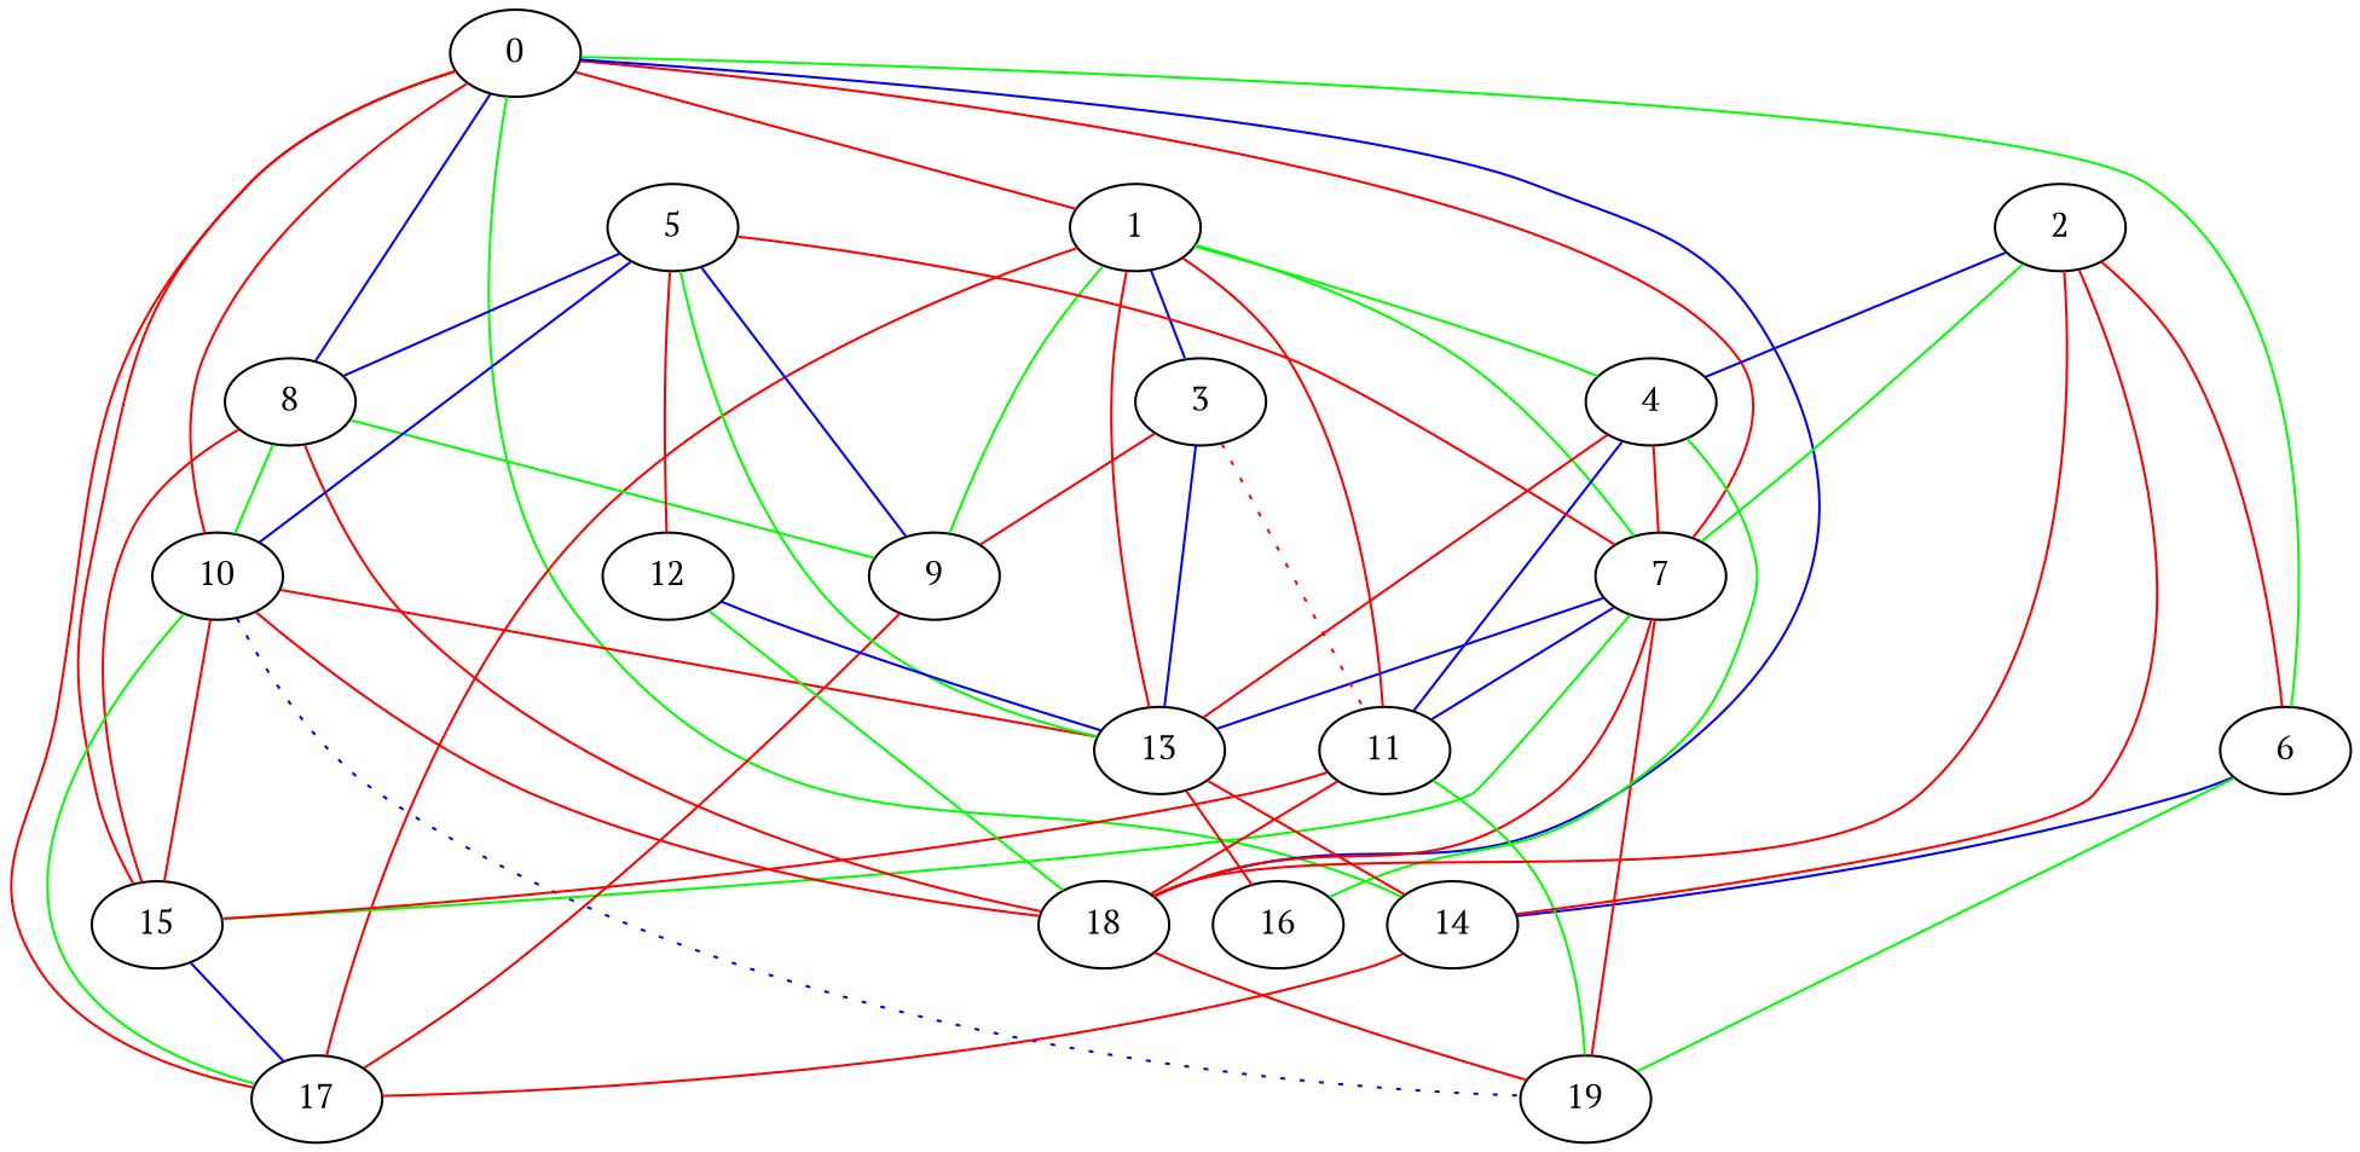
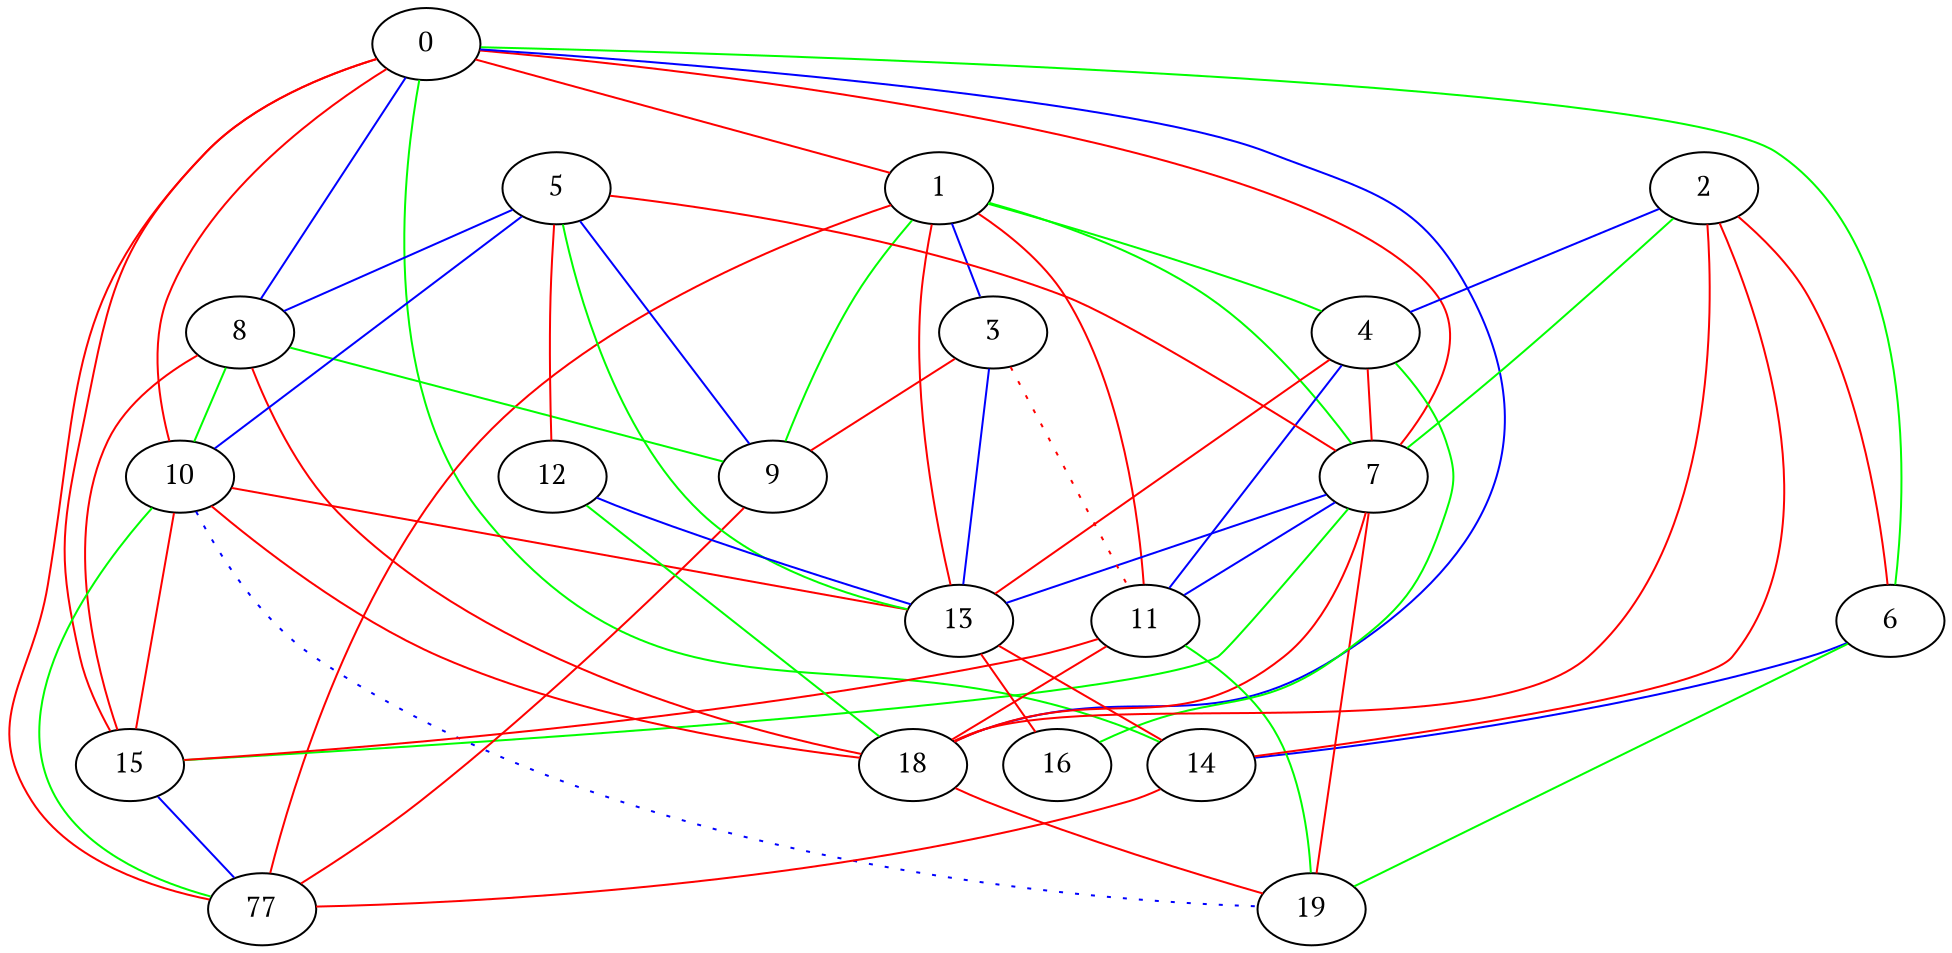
  graph {
    fontname="PT Serif"
    node [fontname="PT Serif"]
    edge [color=red fontname="PT Serif"]
    0
    1
    6
    7
    8
    10
    14
    15
-   17
+   17 [label=77]
    18
    3
    4
    9
    11
    13
    19
    16
    2
    5
    12
    0 -- 1
    0 -- 6 [color=green]
    0 -- 7
    0 -- 8 [color=blue]
    0 -- 10
    0 -- 14 [color=green]
    0 -- 15
    0 -- 17
    0 -- 18 [color=blue]
    1 -- 7 [color=green]
    1 -- 17
    1 -- 3 [color=blue]
    1 -- 4 [color=green]
    1 -- 9 [color=green]
    1 -- 11
    1 -- 13
    6 -- 14 [color=blue]
    6 -- 19 [color=green]
    7 -- 15 [color=green]
    7 -- 18
    7 -- 11 [color=blue]
    7 -- 13 [color=blue]
    7 -- 19
    8 -- 10 [color=green]
    8 -- 15
    8 -- 18
    8 -- 9 [color=green]
    10 -- 15
    10 -- 17 [color=green]
    10 -- 18
    10 -- 13
    10 -- 19 [color=blue style=dotted]
    14 -- 17
    15 -- 17 [color=blue]
    18 -- 19
    3 -- 9
    3 -- 11 [style=dotted]
    3 -- 13 [color=blue]
    4 -- 7
    4 -- 11 [color=blue]
    4 -- 13
    4 -- 16 [color=green]
    9 -- 17
    11 -- 15
    11 -- 18
    11 -- 19 [color=green]
    13 -- 14
    13 -- 16
    2 -- 6
    2 -- 7 [color=green]
    2 -- 14
    2 -- 18
    2 -- 4 [color=blue]
    5 -- 7
    5 -- 8 [color=blue]
    5 -- 10 [color=blue]
    5 -- 9 [color=blue]
    5 -- 13 [color=green]
    5 -- 12
    12 -- 18 [color=green]
    12 -- 13 [color=blue]
  }
